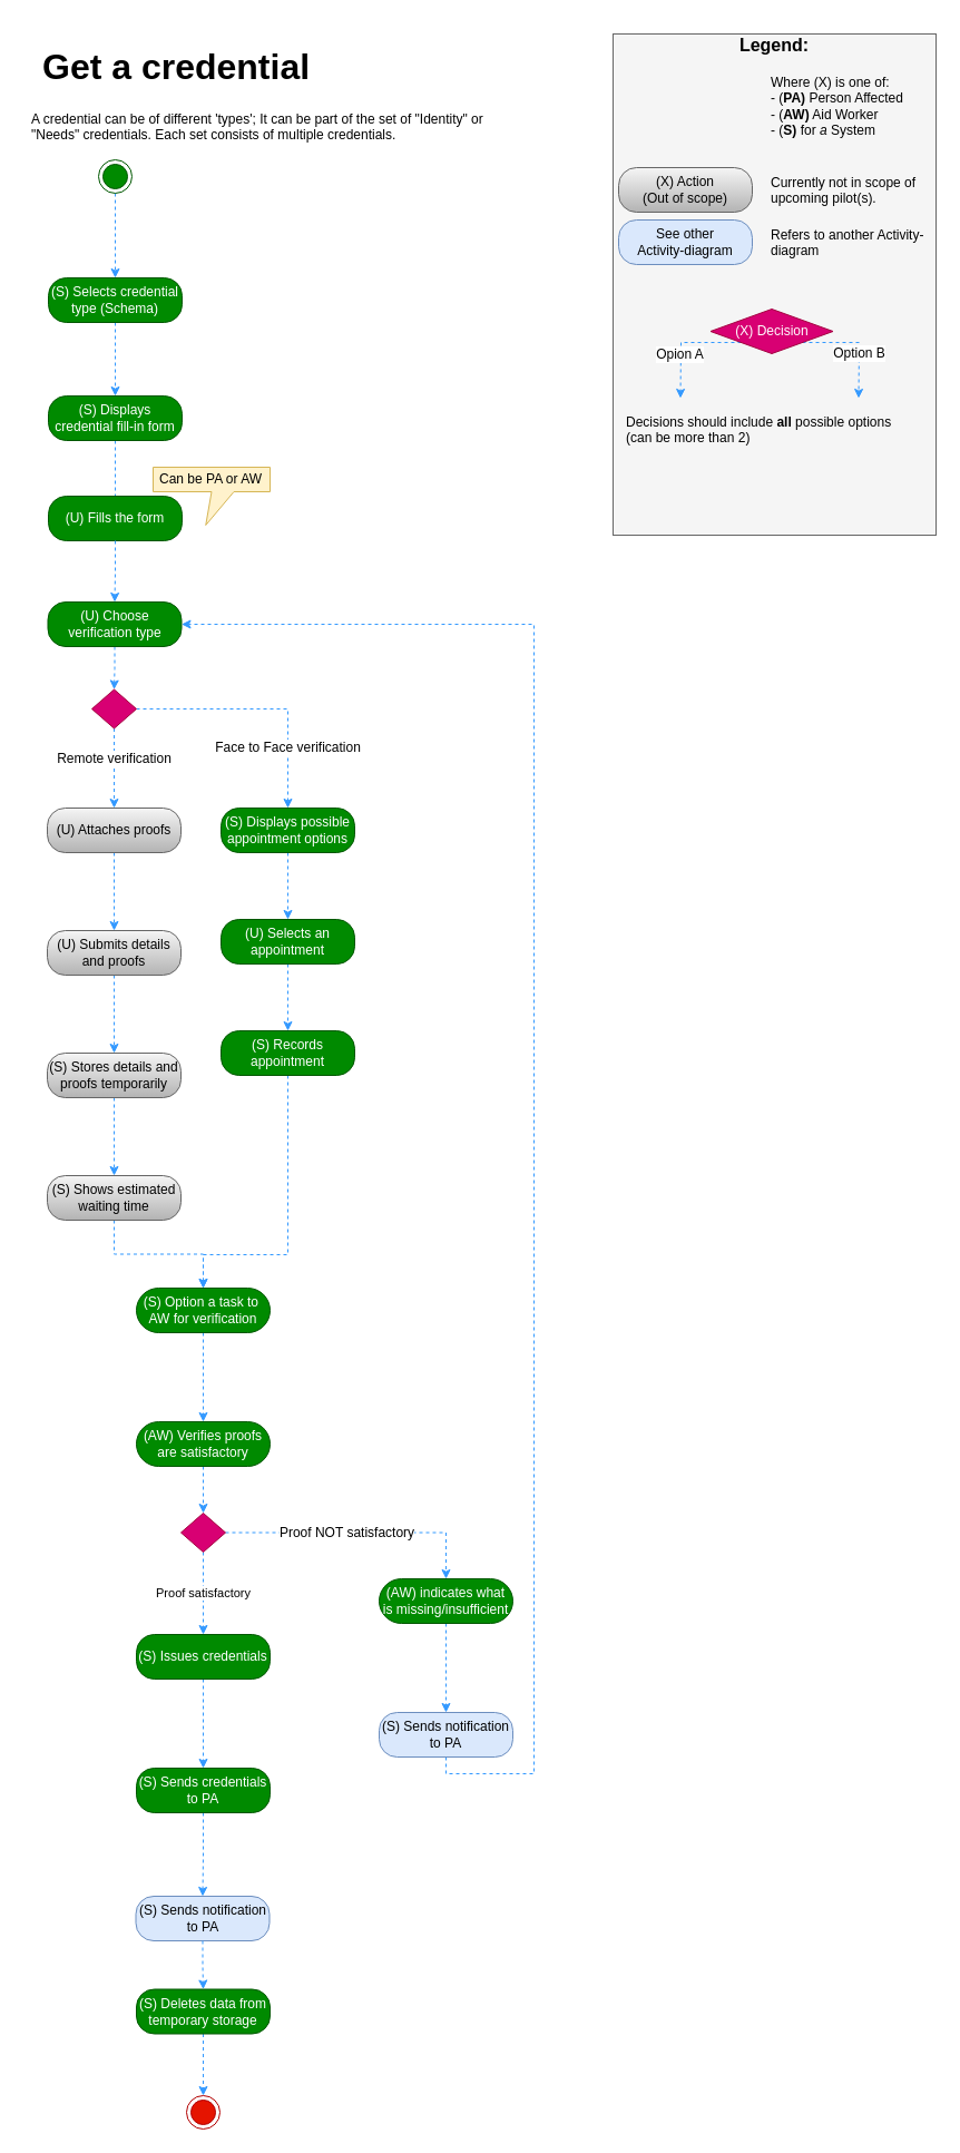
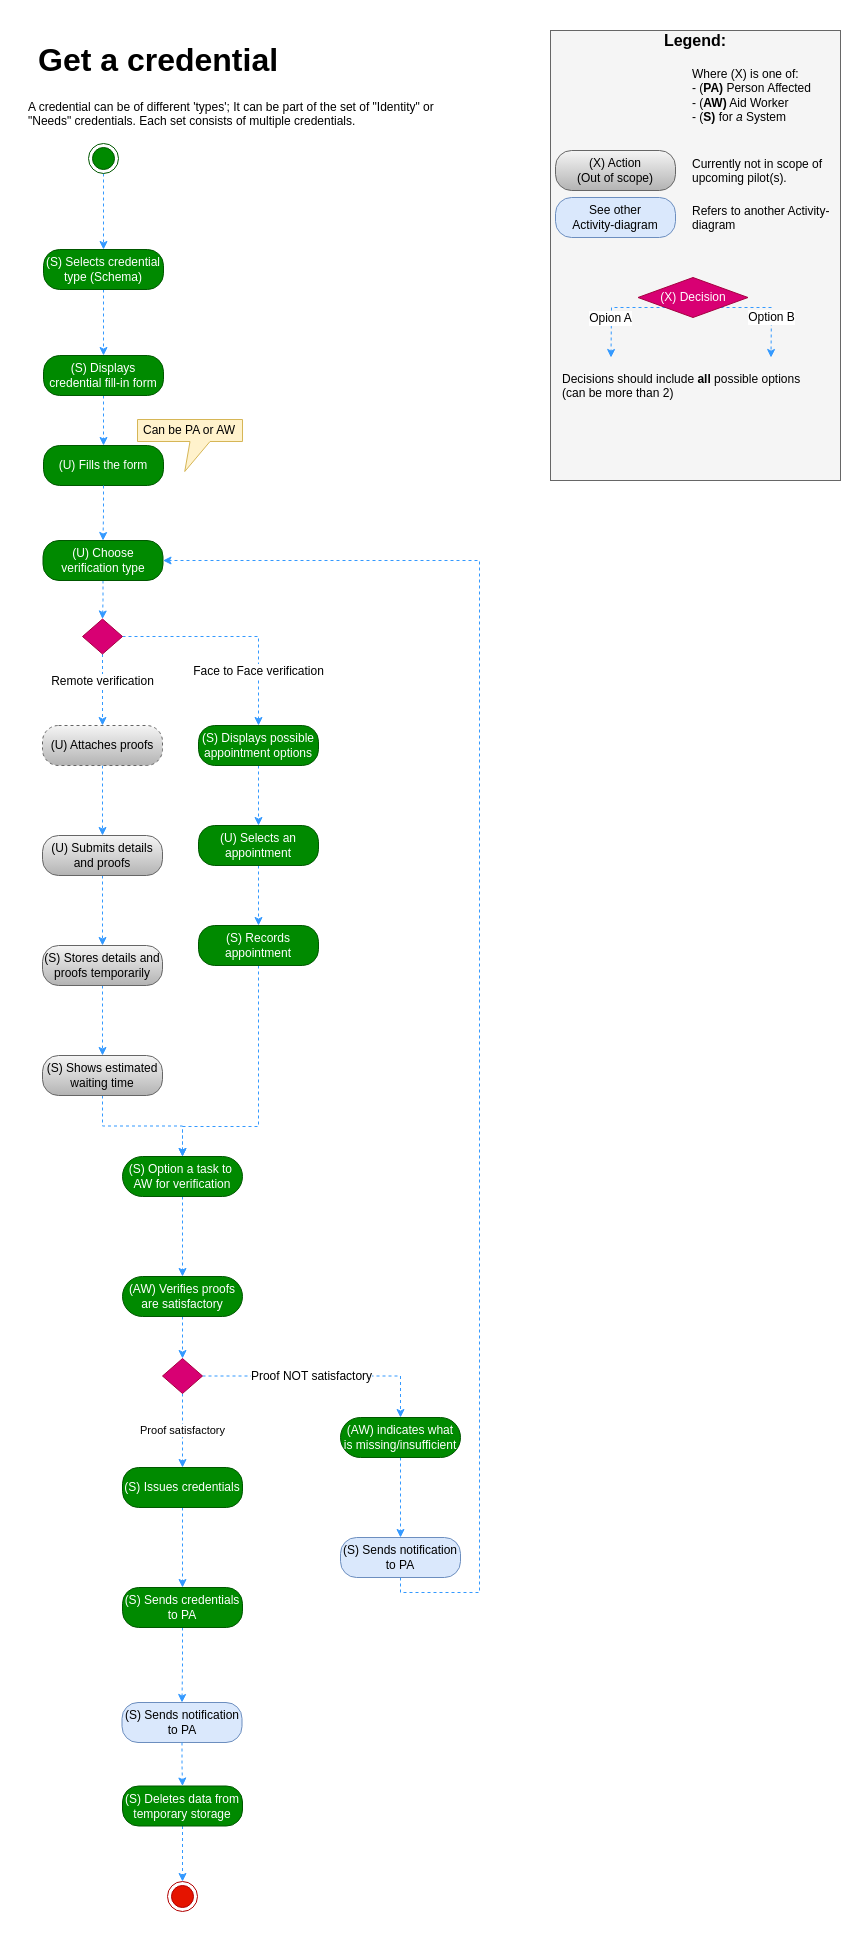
  <mxCell id="0" />
  <mxCell id="1" parent="0" />
  <mxCell id="2" style="edgeStyle=orthogonalEdgeStyle;rounded=0;orthogonalLoop=1;jettySize=auto;html=1;entryX=0.5;entryY=0;entryDx=0;entryDy=0;strokeColor=#3399FF;fontColor=#ffffff;dashed=1;" parent="1" source="3" target="6" edge="1"><mxGeometry relative="1" as="geometry"><mxPoint x="103" y="243" as="targetPoint" /></mxGeometry></mxCell>
  <mxCell id="3" value="" style="ellipse;html=1;shape=endState;fillColor=#008a00;strokeColor=#005700;fontColor=#ffffff;" parent="1" vertex="1"><mxGeometry x="88" y="143" width="30" height="30" as="geometry" /></mxCell>
  <mxCell id="4" value="" style="ellipse;html=1;shape=endState;fillColor=#e51400;strokeColor=#B20000;fontColor=#ffffff;" parent="1" vertex="1"><mxGeometry x="167" y="1881" width="30" height="30" as="geometry" /></mxCell>
  <mxCell id="5" style="edgeStyle=orthogonalEdgeStyle;rounded=0;orthogonalLoop=1;jettySize=auto;html=1;entryX=0.5;entryY=0;entryDx=0;entryDy=0;dashed=1;fontColor=#ffffff;strokeColor=#3399FF;" parent="1" source="6" target="10" edge="1"><mxGeometry relative="1" as="geometry" /></mxCell>
  <mxCell id="6" value="(S) Selects credential type (Schema)&lt;br&gt;" style="rounded=1;whiteSpace=wrap;html=1;arcSize=40;fillColor=#008a00;strokeColor=#005700;fontColor=#ffffff;" parent="1" vertex="1"><mxGeometry x="43" y="249" width="120" height="40" as="geometry" /></mxCell>
  <mxCell id="7" style="edgeStyle=orthogonalEdgeStyle;rounded=0;orthogonalLoop=1;jettySize=auto;html=1;entryX=0.5;entryY=0;entryDx=0;entryDy=0;dashed=1;strokeColor=#3399FF;fontColor=#ffffff;" parent="1" source="50" target="4" edge="1"><mxGeometry relative="1" as="geometry" /></mxCell>
  <mxCell id="8" value="(S) Sends notification to PA&lt;br&gt;" style="rounded=1;whiteSpace=wrap;html=1;arcSize=40;fillColor=#dae8fc;strokeColor=#6c8ebf;" parent="1" vertex="1"><mxGeometry x="121.5" y="1702" width="120" height="40" as="geometry" /></mxCell>
- <mxCell id="9" value="" style="edgeStyle=orthogonalEdgeStyle;rounded=0;orthogonalLoop=1;jettySize=auto;html=1;dashed=1;strokeColor=#3399FF;fontColor=#ffffff;endArrow=none;" parent="1" source="10" target="11" edge="1"><mxGeometry relative="1" as="geometry" /></mxCell>
+ <mxCell id="9" value="" style="edgeStyle=orthogonalEdgeStyle;rounded=0;orthogonalLoop=1;jettySize=auto;html=1;dashed=1;strokeColor=#3399FF;fontColor=#ffffff;" parent="1" source="10" target="11" edge="1"><mxGeometry relative="1" as="geometry" /></mxCell>
  <mxCell id="10" value="(S) Displays credential fill-in form" style="rounded=1;whiteSpace=wrap;html=1;arcSize=40;fillColor=#008a00;strokeColor=#005700;fontColor=#ffffff;" parent="1" vertex="1"><mxGeometry x="43" y="355" width="120" height="40" as="geometry" /></mxCell>
  <mxCell id="11" value="(U) Fills the form" style="rounded=1;whiteSpace=wrap;html=1;arcSize=40;fillColor=#008a00;strokeColor=#005700;fontColor=#ffffff;" parent="1" vertex="1"><mxGeometry x="43" y="445" width="120" height="40" as="geometry" /></mxCell>
  <mxCell id="12" value="" style="edgeStyle=orthogonalEdgeStyle;rounded=0;orthogonalLoop=1;jettySize=auto;html=1;dashed=1;strokeColor=#3399FF;fontColor=#ffffff;" parent="1" source="13" target="15" edge="1"><mxGeometry relative="1" as="geometry" /></mxCell>
- <mxCell id="13" value="(U) Attaches proofs" style="rounded=1;whiteSpace=wrap;html=1;arcSize=40;fillColor=#f5f5f5;strokeColor=#666666;gradientColor=#b3b3b3;" parent="1" vertex="1"><mxGeometry x="42" y="725" width="120" height="40" as="geometry" /></mxCell>
+ <mxCell id="13" value="(U) Attaches proofs" style="rounded=1;whiteSpace=wrap;html=1;arcSize=40;fillColor=#f5f5f5;strokeColor=#666666;gradientColor=#b3b3b3;dashed=1;" parent="1" vertex="1"><mxGeometry x="42" y="725" width="120" height="40" as="geometry" /></mxCell>
  <mxCell id="14" value="" style="edgeStyle=orthogonalEdgeStyle;rounded=0;orthogonalLoop=1;jettySize=auto;html=1;dashed=1;strokeColor=#3399FF;fontColor=#ffffff;" parent="1" source="15" target="17" edge="1"><mxGeometry relative="1" as="geometry" /></mxCell>
  <mxCell id="15" value="(U) Submits details and proofs" style="rounded=1;whiteSpace=wrap;html=1;arcSize=40;fillColor=#f5f5f5;strokeColor=#666666;gradientColor=#b3b3b3;" parent="1" vertex="1"><mxGeometry x="42" y="835" width="120" height="40" as="geometry" /></mxCell>
  <mxCell id="16" value="" style="edgeStyle=orthogonalEdgeStyle;rounded=0;orthogonalLoop=1;jettySize=auto;html=1;dashed=1;strokeColor=#3399FF;fontColor=#ffffff;" parent="1" source="17" target="19" edge="1"><mxGeometry relative="1" as="geometry" /></mxCell>
  <mxCell id="17" value="(S) Stores details and proofs temporarily" style="rounded=1;whiteSpace=wrap;html=1;arcSize=40;fillColor=#f5f5f5;strokeColor=#666666;gradientColor=#b3b3b3;" parent="1" vertex="1"><mxGeometry x="42" y="945" width="120" height="40" as="geometry" /></mxCell>
  <mxCell id="18" value="" style="edgeStyle=orthogonalEdgeStyle;rounded=0;orthogonalLoop=1;jettySize=auto;html=1;dashed=1;strokeColor=#3399FF;fontColor=#ffffff;" parent="1" source="19" target="21" edge="1"><mxGeometry relative="1" as="geometry" /></mxCell>
  <mxCell id="19" value="(S) Shows estimated waiting time" style="rounded=1;whiteSpace=wrap;html=1;arcSize=40;fillColor=#f5f5f5;strokeColor=#666666;gradientColor=#b3b3b3;" parent="1" vertex="1"><mxGeometry x="42" y="1055" width="120" height="40" as="geometry" /></mxCell>
  <mxCell id="20" value="" style="edgeStyle=orthogonalEdgeStyle;rounded=0;orthogonalLoop=1;jettySize=auto;html=1;dashed=1;strokeColor=#3399FF;fontColor=#ffffff;" parent="1" source="21" target="23" edge="1"><mxGeometry relative="1" as="geometry" /></mxCell>
  <mxCell id="21" value="(S) Option a task to&amp;nbsp; AW for verification" style="rounded=1;whiteSpace=wrap;html=1;arcSize=50;fillColor=#008a00;strokeColor=#005700;fontColor=#ffffff;" parent="1" vertex="1"><mxGeometry x="122" y="1156" width="120" height="40" as="geometry" /></mxCell>
  <mxCell id="22" style="edgeStyle=orthogonalEdgeStyle;rounded=0;orthogonalLoop=1;jettySize=auto;html=1;dashed=1;strokeColor=#3399FF;fontColor=#ffffff;" parent="1" source="23" target="41" edge="1"><mxGeometry relative="1" as="geometry" /></mxCell>
  <mxCell id="23" value="(AW) Verifies proofs are satisfactory" style="rounded=1;whiteSpace=wrap;html=1;arcSize=50;fillColor=#008a00;strokeColor=#005700;fontColor=#ffffff;" parent="1" vertex="1"><mxGeometry x="122" y="1276" width="120" height="40" as="geometry" /></mxCell>
  <mxCell id="24" style="edgeStyle=orthogonalEdgeStyle;rounded=0;orthogonalLoop=1;jettySize=auto;html=1;entryX=0.5;entryY=0;entryDx=0;entryDy=0;dashed=1;strokeColor=#3399FF;fontColor=#ffffff;" parent="1" source="28" target="31" edge="1"><mxGeometry relative="1" as="geometry"><mxPoint x="257.667" y="725" as="targetPoint" /></mxGeometry></mxCell>
  <mxCell id="25" value="Face to Face verification" style="text;html=1;resizable=0;points=[];align=center;verticalAlign=middle;labelBackgroundColor=#ffffff;fontColor=#000000;" parent="24" vertex="1" connectable="0"><mxGeometry x="0.202" y="-34" relative="1" as="geometry"><mxPoint as="offset" /></mxGeometry></mxCell>
  <mxCell id="26" style="edgeStyle=orthogonalEdgeStyle;rounded=0;orthogonalLoop=1;jettySize=auto;html=1;entryX=0.5;entryY=0;entryDx=0;entryDy=0;dashed=1;strokeColor=#3399FF;fontColor=#ffffff;" parent="1" source="28" target="13" edge="1"><mxGeometry relative="1" as="geometry" /></mxCell>
  <mxCell id="27" value="Remote verification" style="text;html=1;resizable=0;points=[];align=center;verticalAlign=middle;labelBackgroundColor=#ffffff;fontColor=#000000;" parent="26" vertex="1" connectable="0"><mxGeometry x="-0.0" y="-9" relative="1" as="geometry"><mxPoint x="8" y="-9" as="offset" /></mxGeometry></mxCell>
  <mxCell id="28" value="" style="rhombus;whiteSpace=wrap;html=1;fillColor=#d80073;strokeColor=#A50040;fontColor=#ffffff;" parent="1" vertex="1"><mxGeometry x="82" y="618.5" width="40" height="35" as="geometry" /></mxCell>
  <mxCell id="29" value="" style="edgeStyle=orthogonalEdgeStyle;rounded=0;orthogonalLoop=1;jettySize=auto;html=1;dashed=1;strokeColor=#3399FF;fontColor=#ffffff;entryX=0.5;entryY=0;entryDx=0;entryDy=0;" parent="1" source="11" target="37" edge="1"><mxGeometry relative="1" as="geometry"><mxPoint x="103" y="515" as="sourcePoint" /><mxPoint x="103" y="595" as="targetPoint" /></mxGeometry></mxCell>
  <mxCell id="30" value="" style="edgeStyle=orthogonalEdgeStyle;rounded=0;orthogonalLoop=1;jettySize=auto;html=1;dashed=1;strokeColor=#3399FF;fontColor=#000000;" parent="1" source="31" target="33" edge="1"><mxGeometry relative="1" as="geometry" /></mxCell>
  <mxCell id="31" value="(S) Displays possible appointment options" style="rounded=1;whiteSpace=wrap;html=1;arcSize=40;fillColor=#008a00;strokeColor=#005700;fontColor=#ffffff;" parent="1" vertex="1"><mxGeometry x="198" y="725" width="120" height="40" as="geometry" /></mxCell>
  <mxCell id="32" value="" style="edgeStyle=orthogonalEdgeStyle;rounded=0;orthogonalLoop=1;jettySize=auto;html=1;dashed=1;strokeColor=#3399FF;fontColor=#000000;" parent="1" source="33" target="35" edge="1"><mxGeometry relative="1" as="geometry" /></mxCell>
  <mxCell id="33" value="(U) Selects an appointment" style="rounded=1;whiteSpace=wrap;html=1;arcSize=40;fillColor=#008a00;strokeColor=#005700;fontColor=#ffffff;" parent="1" vertex="1"><mxGeometry x="198" y="825" width="120" height="40" as="geometry" /></mxCell>
  <mxCell id="34" style="edgeStyle=orthogonalEdgeStyle;rounded=0;orthogonalLoop=1;jettySize=auto;html=1;dashed=1;strokeColor=#3399FF;fontColor=#ffffff;entryX=0.5;entryY=0;entryDx=0;entryDy=0;" parent="1" source="35" target="21" edge="1"><mxGeometry relative="1" as="geometry"><mxPoint x="213" y="1074" as="targetPoint" /><Array as="points"><mxPoint x="258" y="1126" /><mxPoint x="182" y="1126" /></Array></mxGeometry></mxCell>
  <mxCell id="35" value="(S) Records appointment" style="rounded=1;whiteSpace=wrap;html=1;arcSize=40;fillColor=#008a00;strokeColor=#005700;fontColor=#ffffff;" parent="1" vertex="1"><mxGeometry x="198" y="925" width="120" height="40" as="geometry" /></mxCell>
  <mxCell id="36" style="edgeStyle=orthogonalEdgeStyle;rounded=0;orthogonalLoop=1;jettySize=auto;html=1;entryX=0.5;entryY=0;entryDx=0;entryDy=0;dashed=1;strokeColor=#3399FF;fontColor=#ffffff;" parent="1" source="37" target="28" edge="1"><mxGeometry relative="1" as="geometry" /></mxCell>
  <mxCell id="37" value="(U) Choose verification type" style="rounded=1;whiteSpace=wrap;html=1;arcSize=40;fillColor=#008a00;strokeColor=#005700;fontColor=#ffffff;" parent="1" vertex="1"><mxGeometry x="42.5" y="540" width="120" height="40" as="geometry" /></mxCell>
  <mxCell id="38" style="edgeStyle=orthogonalEdgeStyle;rounded=0;orthogonalLoop=1;jettySize=auto;html=1;dashed=1;strokeColor=#3399FF;fontColor=#ffffff;" parent="1" source="41" target="43" edge="1"><mxGeometry relative="1" as="geometry" /></mxCell>
  <mxCell id="39" value="&lt;font color=&quot;#000000&quot;&gt;Proof NOT satisfactory&lt;/font&gt;" style="text;html=1;resizable=0;points=[];align=center;verticalAlign=middle;labelBackgroundColor=#ffffff;fontColor=#ffffff;" parent="38" vertex="1" connectable="0"><mxGeometry x="0.077" y="-2" relative="1" as="geometry"><mxPoint x="-21" y="-2.5" as="offset" /></mxGeometry></mxCell>
  <mxCell id="40" value="&lt;font color=&quot;#000000&quot;&gt;Proof satisfactory&lt;/font&gt;" style="edgeStyle=orthogonalEdgeStyle;rounded=0;orthogonalLoop=1;jettySize=auto;html=1;entryX=0.5;entryY=0;entryDx=0;entryDy=0;dashed=1;strokeColor=#3399FF;fontColor=#ffffff;" parent="1" source="41" target="47" edge="1"><mxGeometry relative="1" as="geometry" /></mxCell>
  <mxCell id="41" value="" style="rhombus;whiteSpace=wrap;html=1;fillColor=#d80073;strokeColor=#A50040;fontColor=#ffffff;" parent="1" vertex="1"><mxGeometry x="162" y="1358" width="40" height="35" as="geometry" /></mxCell>
  <mxCell id="42" value="" style="edgeStyle=orthogonalEdgeStyle;rounded=0;orthogonalLoop=1;jettySize=auto;html=1;dashed=1;strokeColor=#3399FF;fontColor=#ffffff;" parent="1" source="43" target="45" edge="1"><mxGeometry relative="1" as="geometry" /></mxCell>
  <mxCell id="43" value="(AW) indicates what is missing/insufficient" style="rounded=1;whiteSpace=wrap;html=1;arcSize=50;fillColor=#008a00;strokeColor=#005700;fontColor=#ffffff;" parent="1" vertex="1"><mxGeometry x="340" y="1417" width="120" height="40" as="geometry" /></mxCell>
  <mxCell id="44" style="edgeStyle=orthogonalEdgeStyle;rounded=0;orthogonalLoop=1;jettySize=auto;html=1;entryX=1;entryY=0.5;entryDx=0;entryDy=0;dashed=1;strokeColor=#3399FF;fontColor=#ffffff;exitX=0.5;exitY=1;exitDx=0;exitDy=0;" parent="1" source="45" target="37" edge="1"><mxGeometry relative="1" as="geometry"><mxPoint x="486" y="1518" as="sourcePoint" /><Array as="points"><mxPoint x="400" y="1592" /><mxPoint x="479" y="1592" /><mxPoint x="479" y="560" /></Array></mxGeometry></mxCell>
  <mxCell id="45" value="(S) Sends notification to PA" style="rounded=1;whiteSpace=wrap;html=1;arcSize=40;fillColor=#dae8fc;strokeColor=#6c8ebf;" parent="1" vertex="1"><mxGeometry x="340" y="1537" width="120" height="40" as="geometry" /></mxCell>
  <mxCell id="46" value="" style="edgeStyle=orthogonalEdgeStyle;rounded=0;orthogonalLoop=1;jettySize=auto;html=1;dashed=1;strokeColor=#3399FF;fontColor=#ffffff;" parent="1" source="47" target="49" edge="1"><mxGeometry relative="1" as="geometry" /></mxCell>
  <mxCell id="47" value="(S) Issues credentials&lt;br&gt;" style="rounded=1;whiteSpace=wrap;html=1;arcSize=40;fillColor=#008a00;strokeColor=#005700;fontColor=#ffffff;" parent="1" vertex="1"><mxGeometry x="122" y="1467" width="120" height="40" as="geometry" /></mxCell>
  <mxCell id="48" value="" style="edgeStyle=orthogonalEdgeStyle;rounded=0;orthogonalLoop=1;jettySize=auto;html=1;dashed=1;strokeColor=#3399FF;fontColor=#ffffff;" parent="1" source="49" target="8" edge="1"><mxGeometry relative="1" as="geometry" /></mxCell>
  <mxCell id="49" value="(S) Sends credentials to PA&lt;br&gt;" style="rounded=1;whiteSpace=wrap;html=1;arcSize=40;fillColor=#008a00;strokeColor=#005700;fontColor=#ffffff;" parent="1" vertex="1"><mxGeometry x="122" y="1587" width="120" height="40" as="geometry" /></mxCell>
  <mxCell id="50" value="(S) Deletes data from temporary storage&lt;br&gt;" style="rounded=1;whiteSpace=wrap;html=1;arcSize=40;fillColor=#008a00;strokeColor=#005700;fontColor=#ffffff;" parent="1" vertex="1"><mxGeometry x="122" y="1785.5" width="120" height="40" as="geometry" /></mxCell>
  <mxCell id="51" style="edgeStyle=orthogonalEdgeStyle;rounded=0;orthogonalLoop=1;jettySize=auto;html=1;entryX=0.5;entryY=0;entryDx=0;entryDy=0;dashed=1;strokeColor=#3399FF;fontColor=#ffffff;" parent="1" source="8" target="50" edge="1"><mxGeometry relative="1" as="geometry"><mxPoint x="182" y="1742" as="sourcePoint" /><mxPoint x="182" y="1881" as="targetPoint" /></mxGeometry></mxCell>
  <mxCell id="52" value="" style="rounded=0;whiteSpace=wrap;html=1;fontSize=16;align=left;fillColor=#f5f5f5;strokeColor=#666666;fontColor=#333333;" parent="1" vertex="1"><mxGeometry x="550" y="30" width="290" height="450" as="geometry" /></mxCell>
  <mxCell id="53" value="See other&lt;br&gt;Activity-diagram" style="rounded=1;whiteSpace=wrap;html=1;arcSize=40;fillColor=#dae8fc;strokeColor=#6c8ebf;" parent="1" vertex="1"><mxGeometry x="555" y="197" width="120" height="40" as="geometry" /></mxCell>
  <mxCell id="54" value="" style="edgeStyle=orthogonalEdgeStyle;rounded=0;orthogonalLoop=1;jettySize=auto;html=1;dashed=1;strokeColor=#3399FF;exitX=0;exitY=1;exitDx=0;exitDy=0;" parent="1" source="58" edge="1"><mxGeometry relative="1" as="geometry"><mxPoint x="610.5" y="357" as="targetPoint" /></mxGeometry></mxCell>
  <mxCell id="55" value="Opion A" style="text;html=1;resizable=0;points=[];align=center;verticalAlign=middle;labelBackgroundColor=#ffffff;" parent="54" vertex="1" connectable="0"><mxGeometry x="-0.263" y="1" relative="1" as="geometry"><mxPoint x="-18" y="9" as="offset" /></mxGeometry></mxCell>
  <mxCell id="56" style="edgeStyle=orthogonalEdgeStyle;rounded=0;orthogonalLoop=1;jettySize=auto;html=1;exitX=1;exitY=1;exitDx=0;exitDy=0;dashed=1;strokeColor=#3399FF;" parent="1" source="58" edge="1"><mxGeometry relative="1" as="geometry"><mxPoint x="770.5" y="357" as="targetPoint" /></mxGeometry></mxCell>
  <mxCell id="57" value="Option B" style="text;html=1;resizable=0;points=[];align=center;verticalAlign=middle;labelBackgroundColor=#ffffff;" parent="56" vertex="1" connectable="0"><mxGeometry x="0.2" y="-1" relative="1" as="geometry"><mxPoint x="1" as="offset" /></mxGeometry></mxCell>
  <mxCell id="58" value="&lt;span&gt;(X) Decision&lt;br&gt;&lt;/span&gt;" style="rhombus;whiteSpace=wrap;html=1;fillColor=#d80073;strokeColor=#A50040;fontColor=#ffffff;" parent="1" vertex="1"><mxGeometry x="637.5" y="277" width="110" height="40" as="geometry" /></mxCell>
  <mxCell id="59" value="&lt;div style=&quot;text-align: left ; font-size: 32px&quot;&gt;&lt;span&gt;Get a credential&lt;/span&gt;&lt;br&gt;&lt;/div&gt;" style="text;html=1;strokeColor=none;fillColor=none;align=left;verticalAlign=middle;whiteSpace=wrap;rounded=0;fontStyle=1;fontSize=32;spacingLeft=16;" parent="1" vertex="1"><mxGeometry width="518" height="80" as="geometry" x="20" y="20" /></mxCell>
  <mxCell id="60" value="&lt;font style=&quot;font-size: 16px;&quot;&gt;Legend:&lt;/font&gt;" style="text;html=1;strokeColor=none;fillColor=none;align=center;verticalAlign=middle;whiteSpace=wrap;rounded=0;fontSize=16;fontStyle=1" parent="1" vertex="1"><mxGeometry x="675" y="30" width="40" height="20" as="geometry" /></mxCell>
  <mxCell id="61" value="Where (X) is one of:&lt;br&gt;- (&lt;b&gt;PA)&lt;/b&gt; Person Affected&lt;br&gt;- (&lt;b&gt;AW)&lt;/b&gt; Aid Worker&lt;br&gt;- (&lt;b&gt;S)&lt;/b&gt; for &lt;i&gt;a&lt;/i&gt; System&lt;br&gt;" style="text;html=1;strokeColor=none;fillColor=none;align=left;verticalAlign=top;whiteSpace=wrap;rounded=0;fontSize=12;" parent="1" vertex="1"><mxGeometry x="690" y="60" width="140" height="70" as="geometry" /></mxCell>
  <mxCell id="62" value="Refers to another Activity-diagram&lt;br&gt;" style="text;html=1;strokeColor=none;fillColor=none;align=left;verticalAlign=top;whiteSpace=wrap;rounded=0;fontSize=12;" parent="1" vertex="1"><mxGeometry x="690" y="197" width="140" height="38" as="geometry" /></mxCell>
  <mxCell id="63" value="Decisions should include &lt;b&gt;all&lt;/b&gt; possible options (can be more than 2)&lt;br&gt;" style="text;html=1;strokeColor=none;fillColor=none;align=left;verticalAlign=top;whiteSpace=wrap;rounded=0;fontSize=12;" parent="1" vertex="1"><mxGeometry x="560" y="365" width="250" height="38" as="geometry" /></mxCell>
  <mxCell id="64" value="(X) Action&lt;br&gt;(Out of scope)&lt;br&gt;" style="rounded=1;whiteSpace=wrap;html=1;arcSize=40;fillColor=#f5f5f5;strokeColor=#666666;gradientColor=#b3b3b3;" parent="1" vertex="1"><mxGeometry x="555" y="150" width="120" height="40" as="geometry" /></mxCell>
  <mxCell id="65" value="Currently not in scope of upcoming pilot(s).&lt;br&gt;" style="text;html=1;strokeColor=none;fillColor=none;align=left;verticalAlign=top;whiteSpace=wrap;rounded=0;fontSize=12;" parent="1" vertex="1"><mxGeometry x="690" y="150" width="140" height="70" as="geometry" /></mxCell>
  <mxCell id="66" value="&lt;p&gt;A credential can be of different 'types'; It can be part of the set of &quot;Identity&quot; or &quot;Needs&quot; credentials. Each set consists of multiple credentials.&lt;/p&gt;" style="text;html=1;strokeColor=none;fillColor=none;spacing=8;spacingTop=-20;whiteSpace=wrap;overflow=hidden;rounded=0;align=left;" parent="1" vertex="1"><mxGeometry y="95" width="432" height="57" as="geometry" x="20" /></mxCell>
  <mxCell id="67" value="&lt;p&gt;Can be PA or AW&lt;/p&gt;" style="shape=callout;whiteSpace=wrap;html=1;perimeter=calloutPerimeter;fillColor=#fff2cc;fontSize=12;align=left;strokeColor=#d6b656;spacingLeft=4;position2=0.45;" parent="1" vertex="1"><mxGeometry x="137" y="419" width="105" height="52" as="geometry" /></mxCell>
